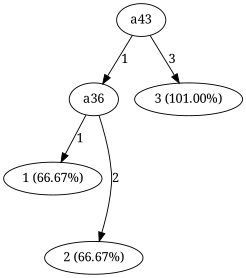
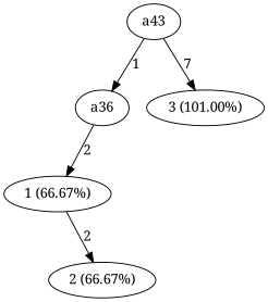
  digraph {
    fontname="Noto Serif"
    node [fontname="Noto Serif" shape=oval]
    edge [fontname="Noto Serif"]
    n1 [label=a43]
    n2 [label=a36]
    n3 [label="3 (101.00%)"]
    n4 [label="1 (66.67%)"]
    n5 [label="2 (66.67%)"]
    n1 -> n2 [label=1]
-   n1 -> n3 [label=3]
-   n2 -> n4 [label=1]
-   n2 -> n5 [label=2]
+   n1 -> n3 [label=7]
+   n2 -> n4 [label=2]
+   n4 -> n5 [label=2]
  }
